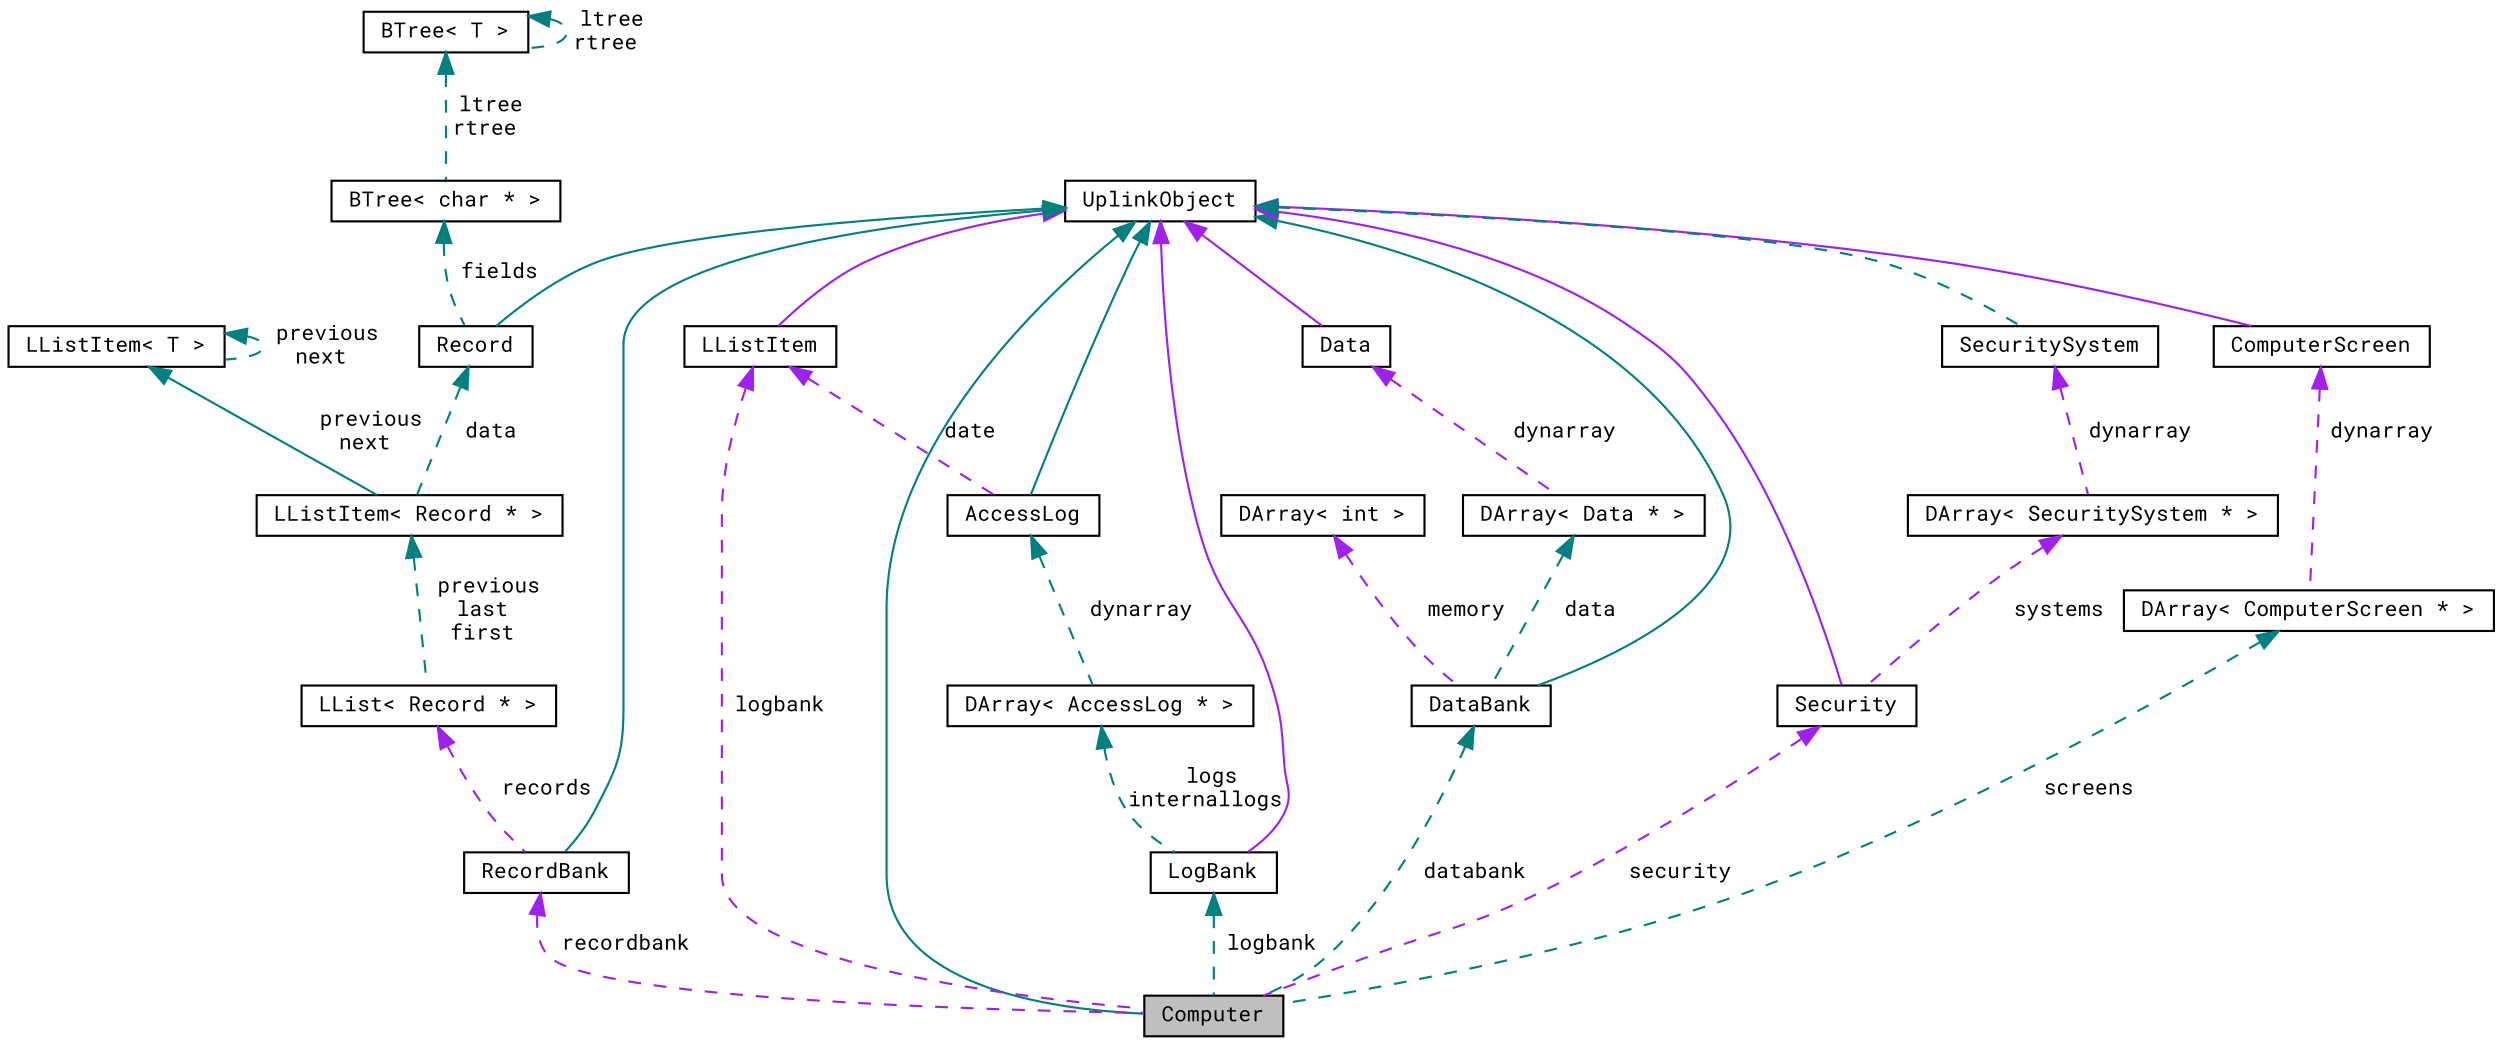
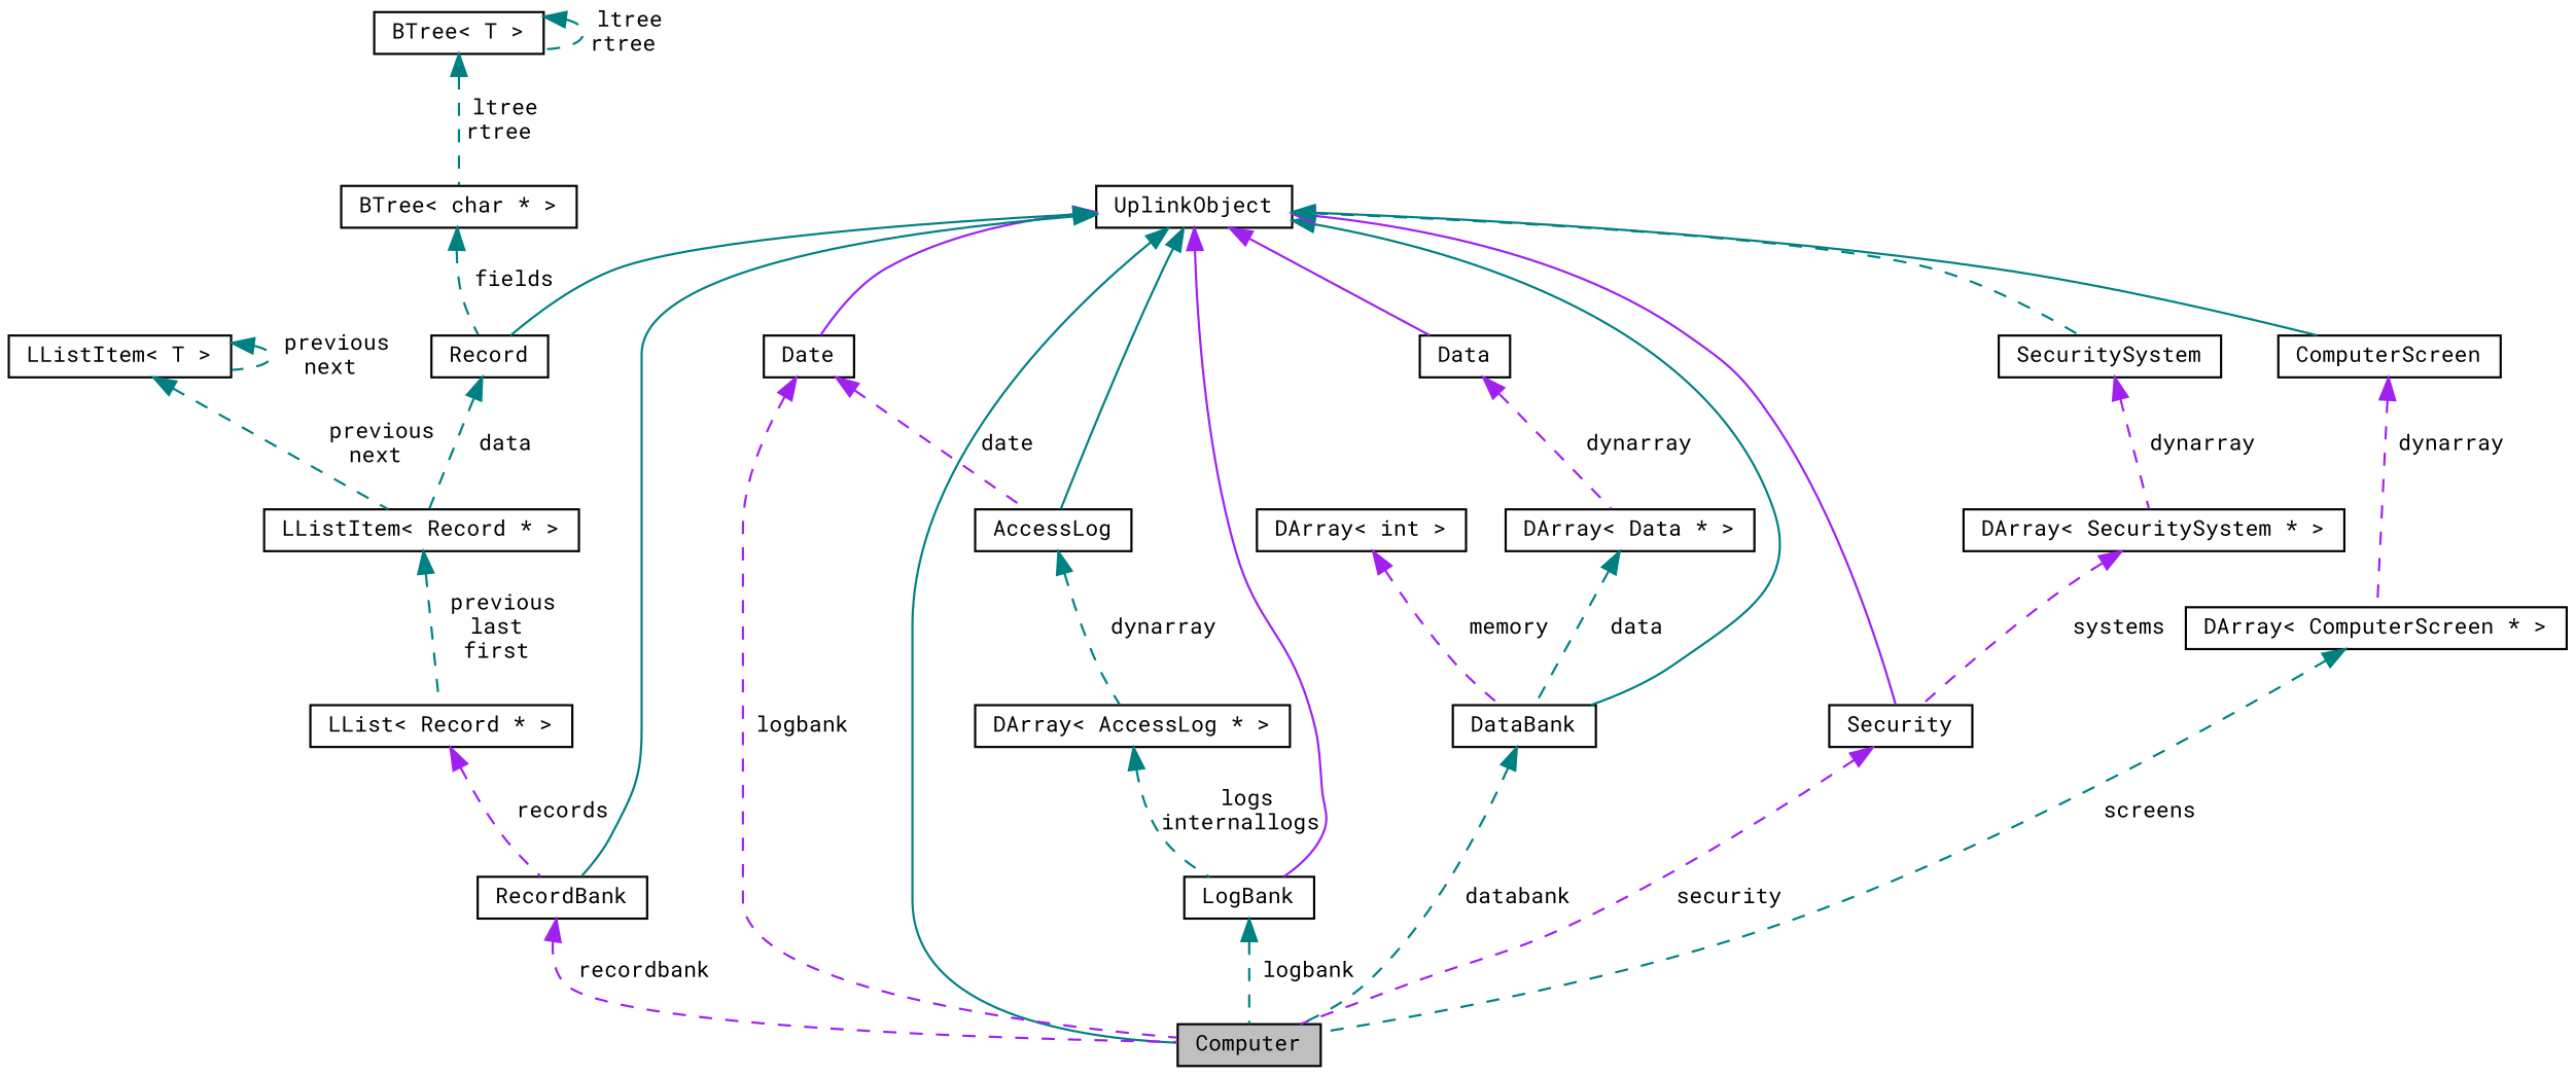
  digraph {
    fontname="Roboto Mono"
    rankdir=TB
    node [color=black fillcolor=white fontname="Roboto Mono" fontsize=10 shape=record style=filled]
    edge [color=teal dir=back fontname="Roboto Mono" fontsize=10 labelfontname=Helvetica labelfontsize=10 style=dashed]
    n1 [fillcolor=grey75 fontcolor=black height=0.2 label=Computer width=0.4]
    n2 [height=0.2 label=UplinkObject width=0.4]
    n3 [height=0.2 label=LogBank width=0.4]
    n4 [height=0.2 label=AccessLog width=0.4]
-   n5 [height=0.2 label=LListItem width=0.4]
+   n5 [height=0.2 label=Date width=0.4]
    n6 [height=0.2 label=RecordBank width=0.4]
    n7 [height=0.2 label=Record width=0.4]
    n8 [height=0.2 label=DataBank width=0.4]
    n9 [height=0.2 label=Data width=0.4]
    n10 [height=0.2 label=ComputerScreen width=0.4]
    n11 [height=0.2 label=Security width=0.4]
    n12 [height=0.2 label=SecuritySystem width=0.4]
    n13 [height=0.2 label="DArray\< AccessLog * \>" width=0.4]
    n14 [height=0.2 label="LListItem\< Record * \>" width=0.4]
    n15 [height=0.2 label="DArray\< Data * \>" width=0.4]
    n16 [height=0.2 label="DArray\< ComputerScreen * \>" width=0.4]
    n17 [height=0.2 label="DArray\< SecuritySystem * \>" width=0.4]
    n18 [height=0.2 label="LList\< Record * \>" width=0.4]
    n19 [height=0.2 label="BTree\< char * \>" width=0.4]
    n20 [height=0.2 label="BTree\< T \>" width=0.4]
    n21 [height=0.2 label="LListItem\< T \>" width=0.4]
    n22 [height=0.2 label="DArray\< int \>" width=0.4]
    n2 -> n1 [style=solid]
    n2 -> n3 [color=purple style=solid]
    n2 -> n4 [style=solid]
    n2 -> n5 [color=purple style=solid]
    n2 -> n6 [style=solid]
    n2 -> n7 [style=solid]
    n2 -> n8 [style=solid]
    n2 -> n9 [color=purple style=solid]
-   n2 -> n10 [color=purple style=solid]
+   n2 -> n10 [style=solid]
    n2 -> n11 [color=purple style=solid]
    n2 -> n12
    n3 -> n1 [label=" logbank"]
    n4 -> n13 [label=" dynarray"]
    n5 -> n1 [color=purple label=" logbank"]
    n5 -> n4 [color=purple label=" date"]
    n6 -> n1 [color=purple label=" recordbank"]
    n7 -> n14 [label=" data"]
    n8 -> n1 [label=" databank"]
    n9 -> n15 [color=purple label=" dynarray"]
    n10 -> n16 [color=purple label=" dynarray"]
    n11 -> n1 [color=purple label=" security"]
    n12 -> n17 [color=purple label=" dynarray"]
    n13 -> n3 [label=" logs\ninternallogs"]
    n14 -> n18 [label=" previous\nlast\nfirst"]
    n15 -> n8 [label=" data"]
    n16 -> n1 [label=" screens"]
    n17 -> n11 [color=purple label=" systems"]
    n18 -> n6 [color=purple label=" records"]
    n19 -> n7 [label=" fields"]
    n20 -> n19 [label=" ltree\nrtree"]
    n20 -> n20 [label=" ltree\nrtree"]
-   n21 -> n14 [label=" previous\nnext" style=solid]
+   n21 -> n14 [label=" previous\nnext"]
    n21 -> n21 [label=" previous\nnext"]
    n22 -> n8 [color=purple label=" memory"]
  }
